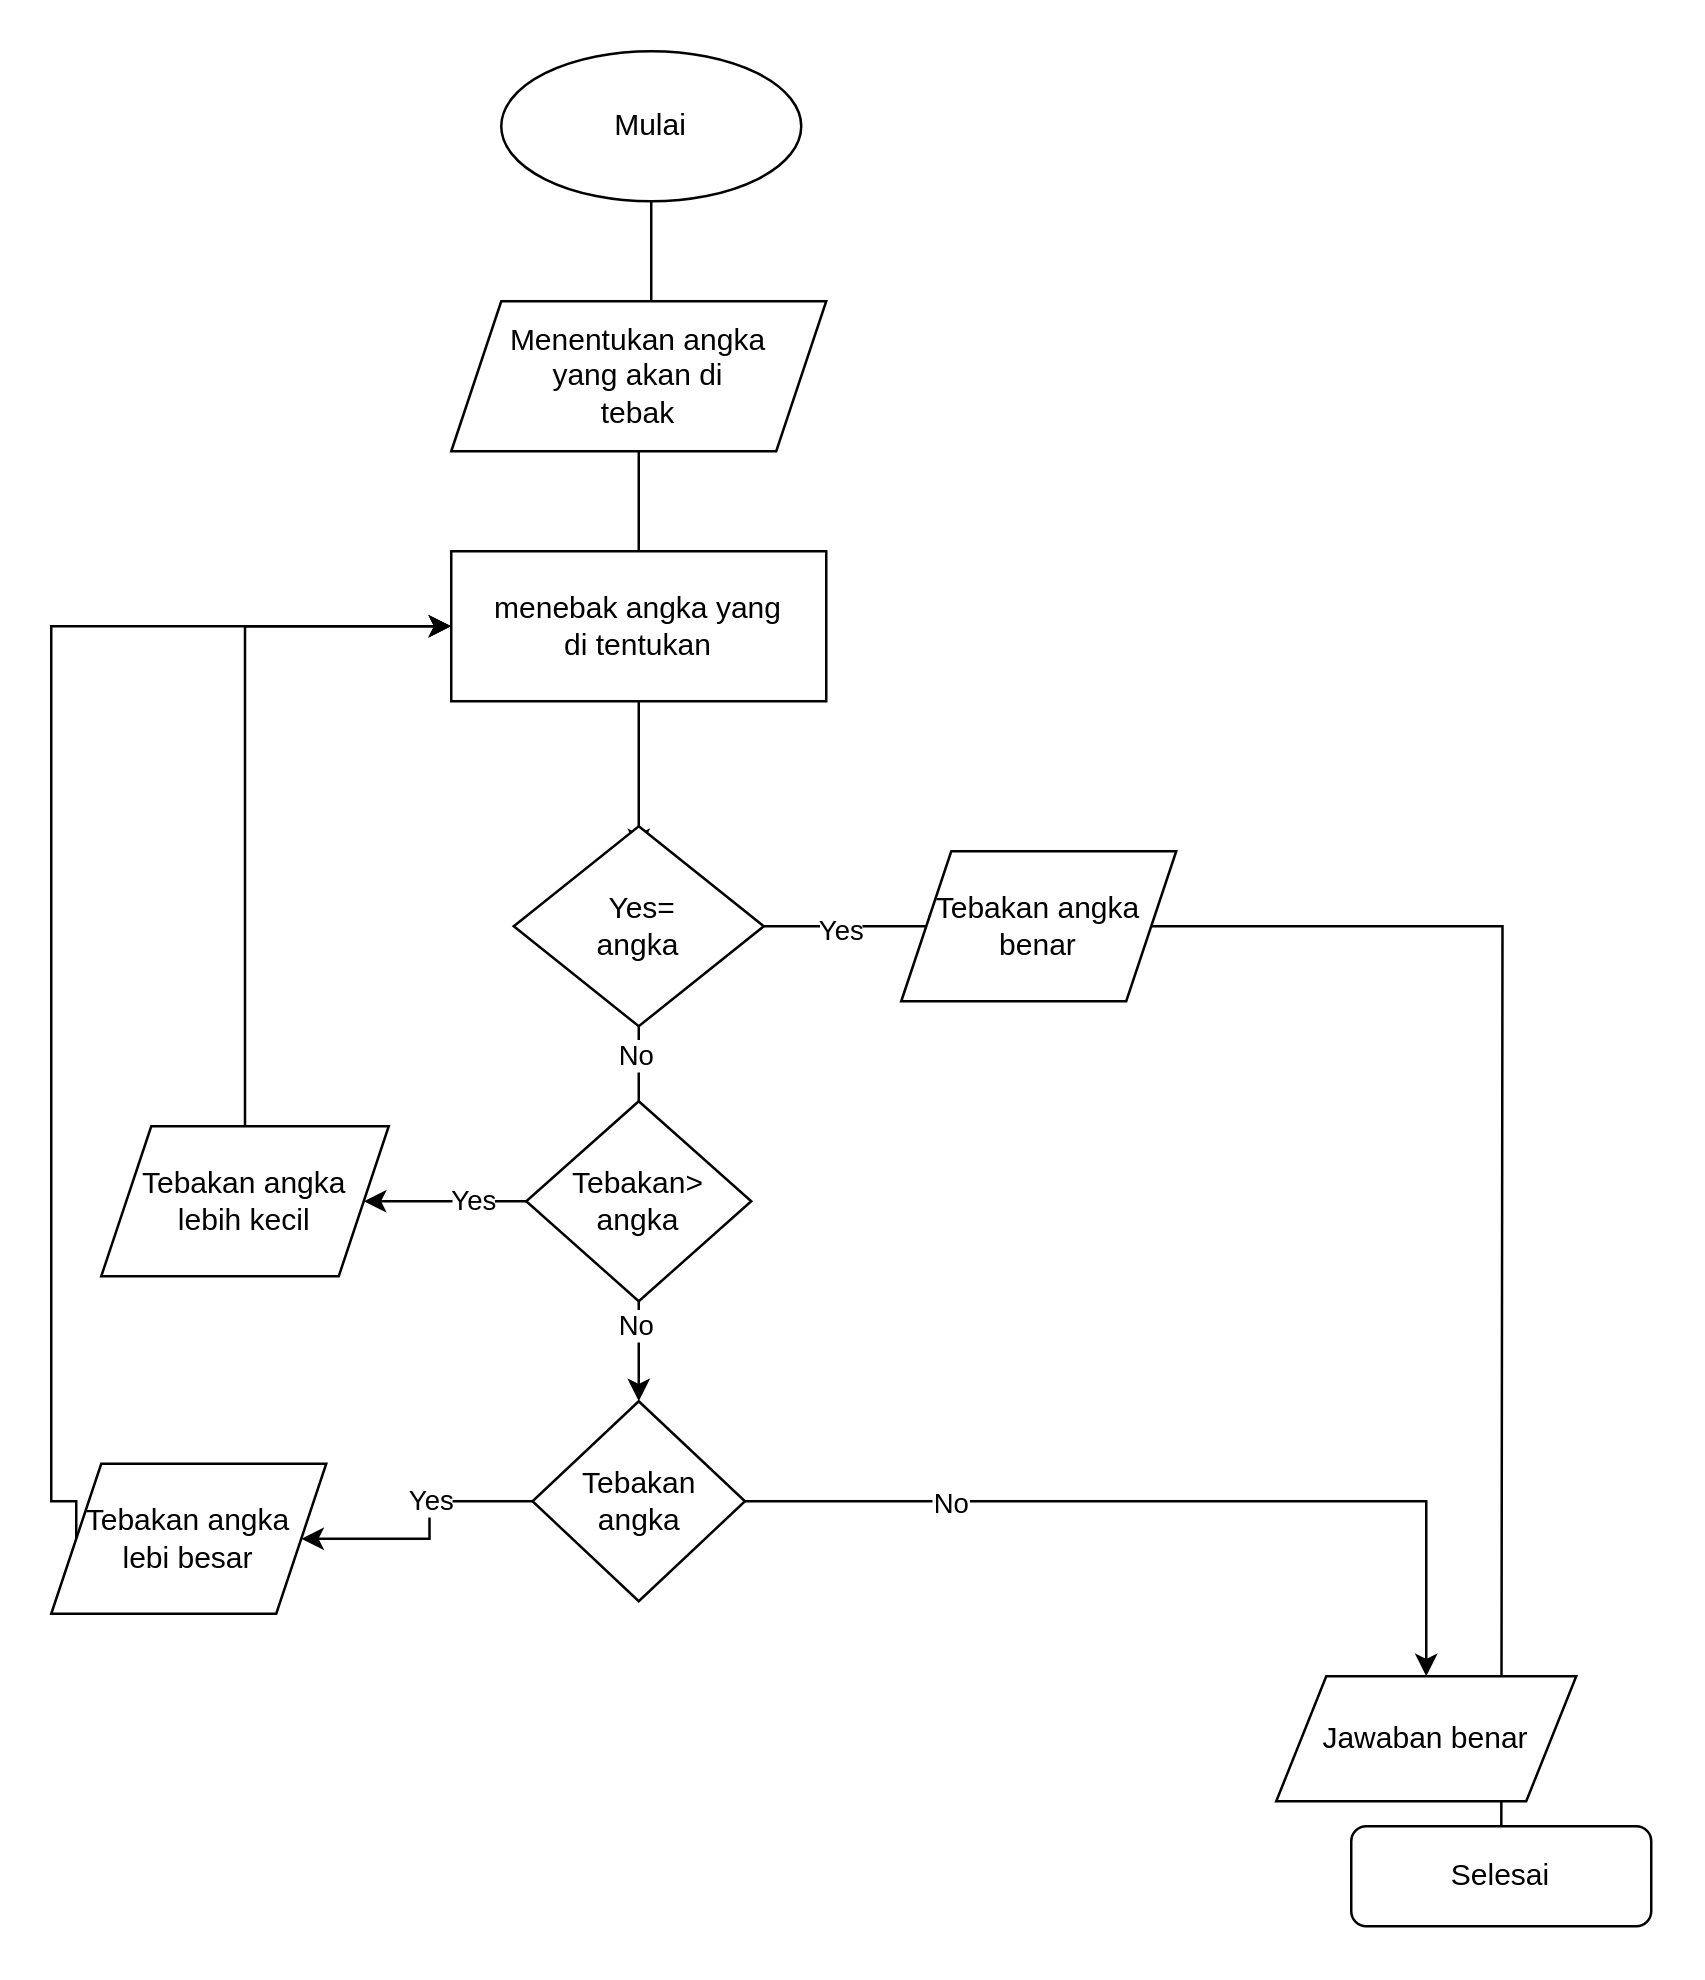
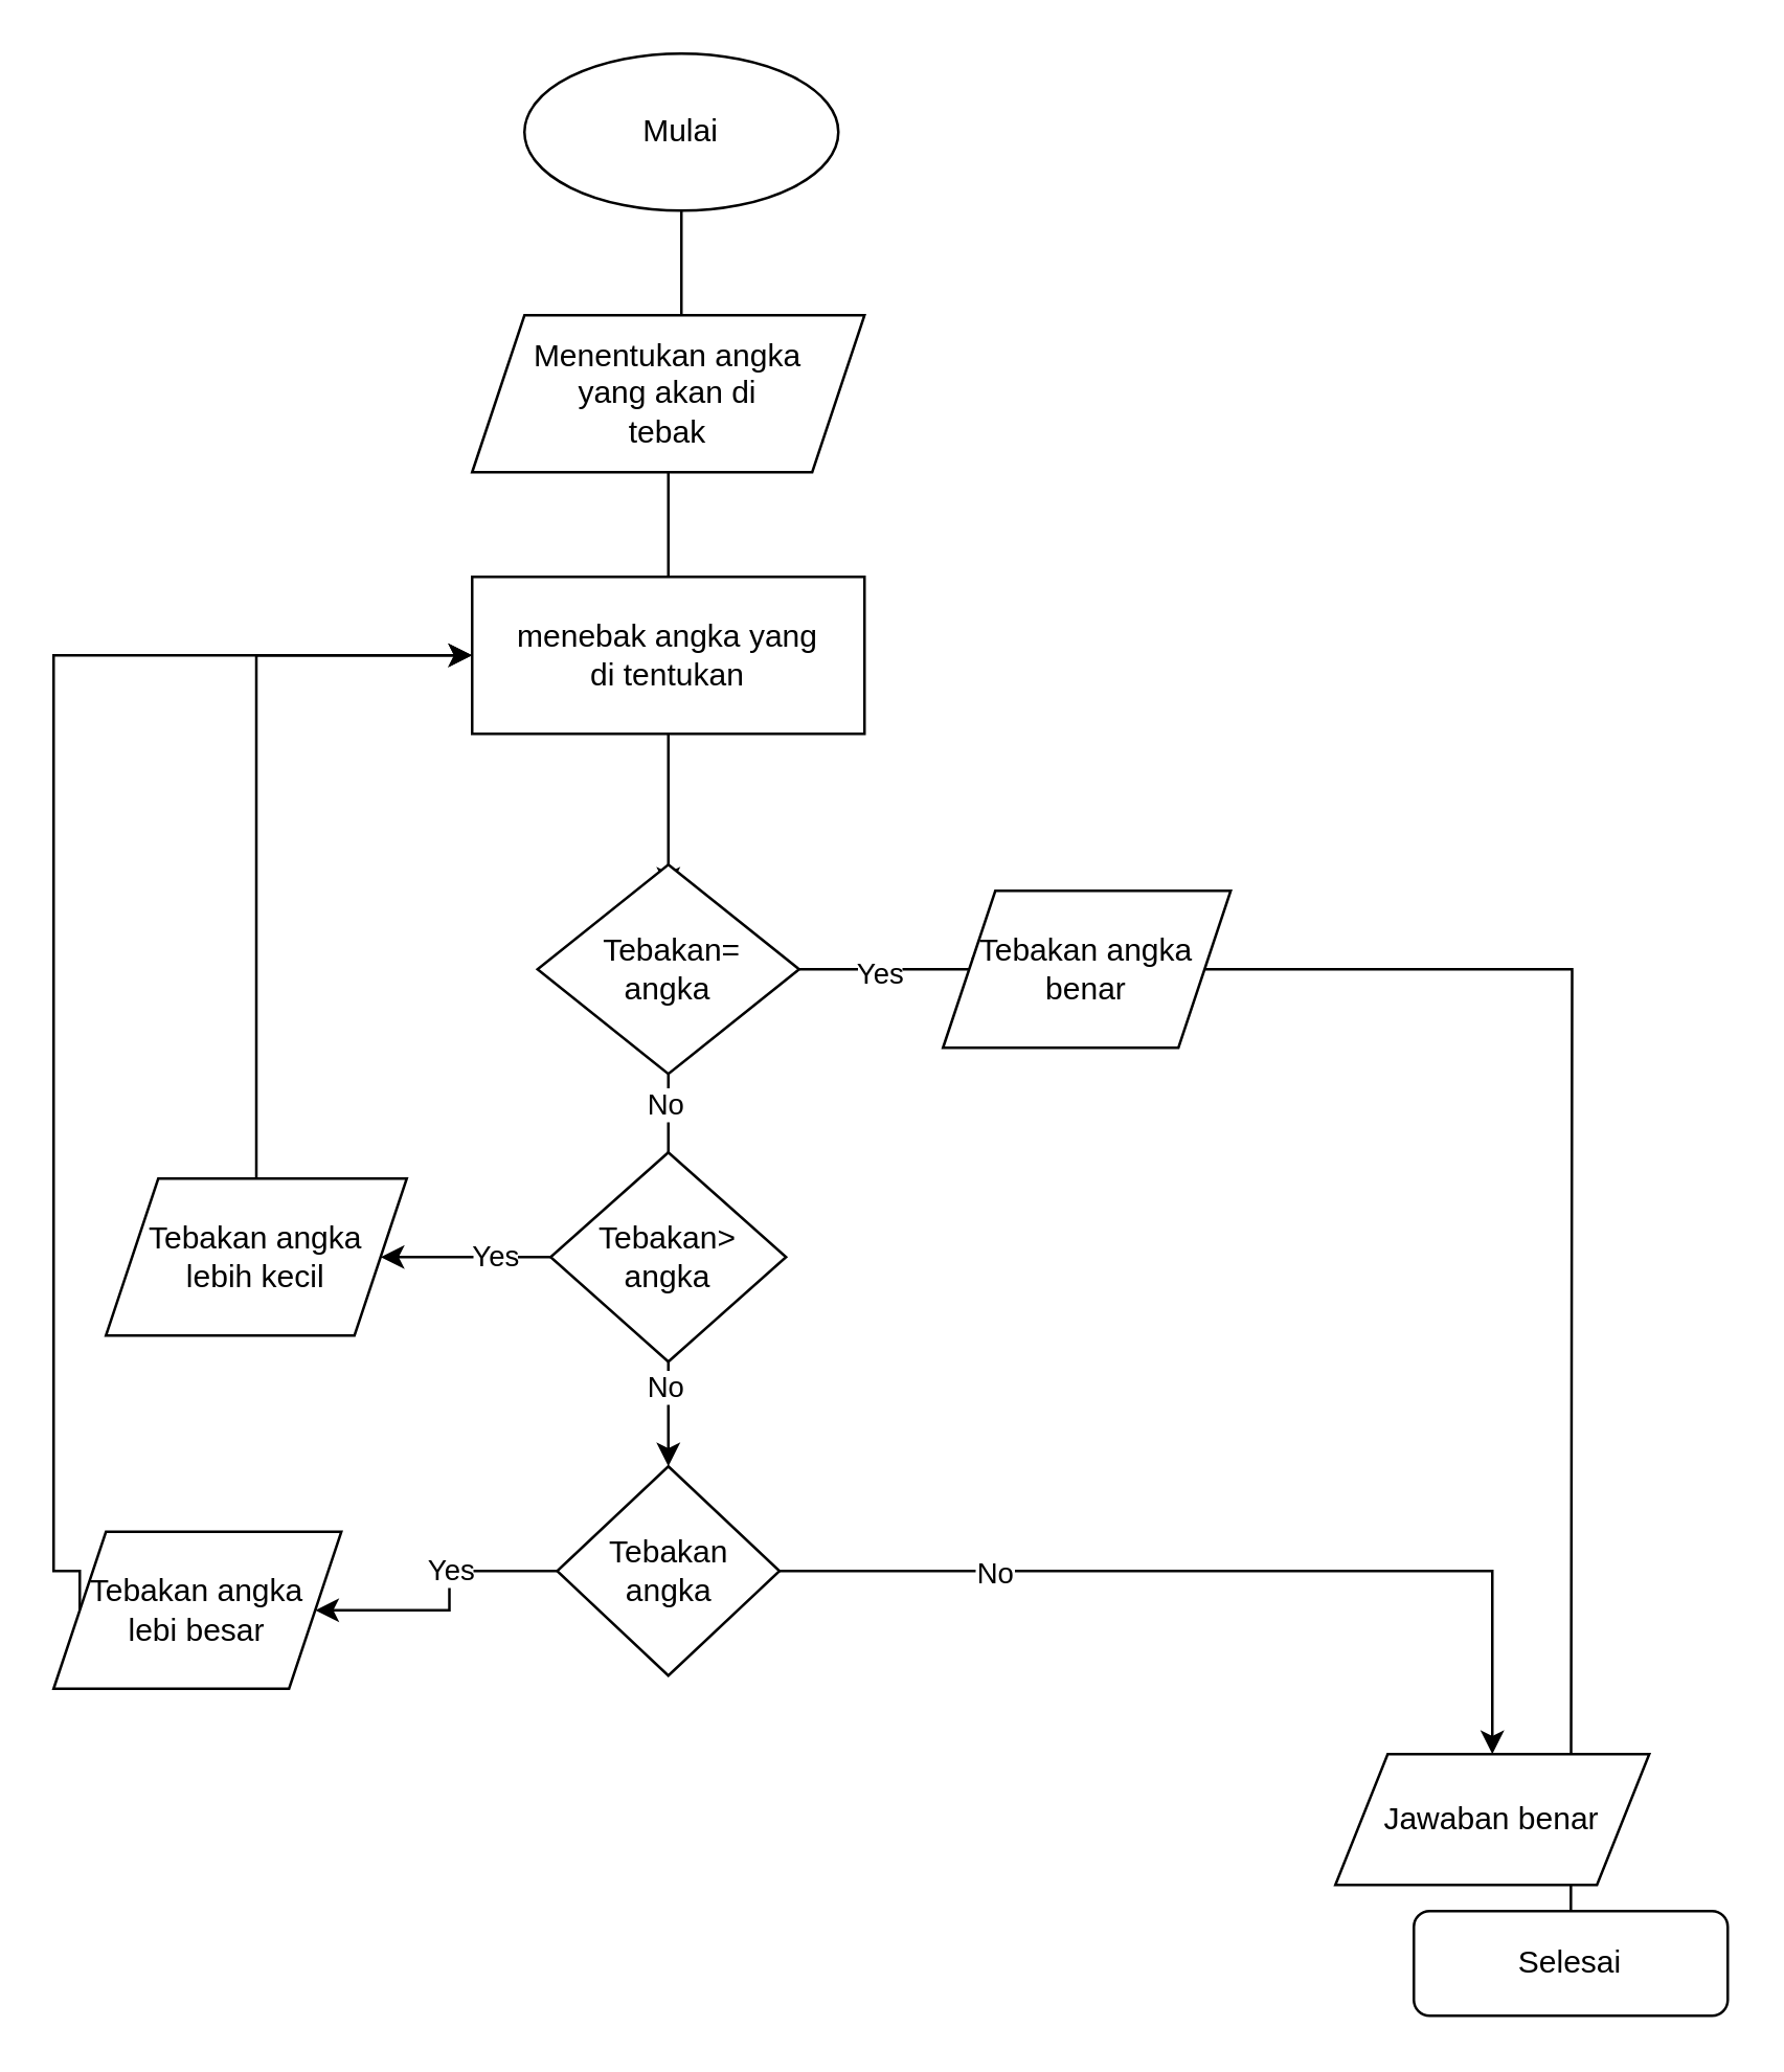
  <mxCell id="0" />
  <mxCell id="1" parent="0" />
  <mxCell id="2" style="edgeStyle=orthogonalEdgeStyle;rounded=0;orthogonalLoop=1;jettySize=auto;html=1;" edge="1" parent="1" source="3"><mxGeometry relative="1" as="geometry"><mxPoint x="260" y="130" as="targetPoint" /></mxGeometry></mxCell>
  <mxCell id="3" value="Mulai" style="ellipse;whiteSpace=wrap;html=1;" vertex="1" parent="1"><mxGeometry x="200" y="20" width="120" height="60" as="geometry" /></mxCell>
  <mxCell id="4" style="edgeStyle=orthogonalEdgeStyle;rounded=0;orthogonalLoop=1;jettySize=auto;html=1;" edge="1" parent="1" source="5"><mxGeometry relative="1" as="geometry"><mxPoint x="255" y="230" as="targetPoint" /></mxGeometry></mxCell>
  <mxCell id="5" value="&lt;div&gt;Menentukan angka&lt;/div&gt;&lt;div&gt;yang akan di&lt;/div&gt;&lt;div&gt;tebak&lt;br&gt;&lt;/div&gt;" style="shape=parallelogram;perimeter=parallelogramPerimeter;whiteSpace=wrap;html=1;fixedSize=1;" vertex="1" parent="1"><mxGeometry x="180" y="120" width="150" height="60" as="geometry" /></mxCell>
  <mxCell id="6" style="edgeStyle=orthogonalEdgeStyle;rounded=0;orthogonalLoop=1;jettySize=auto;html=1;" edge="1" parent="1" source="7"><mxGeometry relative="1" as="geometry"><mxPoint x="255" y="340" as="targetPoint" /></mxGeometry></mxCell>
  <mxCell id="7" value="&lt;div&gt;menebak angka yang&lt;/div&gt;&lt;div&gt;di tentukan&lt;br&gt;&lt;/div&gt;" style="rounded=0;whiteSpace=wrap;html=1;" vertex="1" parent="1"><mxGeometry x="180" y="220" width="150" height="60" as="geometry" /></mxCell>
  <mxCell id="8" style="edgeStyle=orthogonalEdgeStyle;rounded=0;orthogonalLoop=1;jettySize=auto;html=1;exitX=0.5;exitY=1;exitDx=0;exitDy=0;" edge="1" parent="1" source="12"><mxGeometry relative="1" as="geometry"><mxPoint x="255" y="460" as="targetPoint" /></mxGeometry></mxCell>
  <mxCell id="9" value="No" style="edgeLabel;html=1;align=center;verticalAlign=middle;resizable=0;points=[];" vertex="1" connectable="0" parent="8"><mxGeometry x="-0.564" y="-2" relative="1" as="geometry"><mxPoint as="offset" /></mxGeometry></mxCell>
  <mxCell id="10" style="edgeStyle=orthogonalEdgeStyle;rounded=0;orthogonalLoop=1;jettySize=auto;html=1;" edge="1" parent="1" source="12"><mxGeometry relative="1" as="geometry"><mxPoint x="380" y="370" as="targetPoint" /></mxGeometry></mxCell>
  <mxCell id="11" value="Yes" style="edgeLabel;html=1;align=center;verticalAlign=middle;resizable=0;points=[];" vertex="1" connectable="0" parent="10"><mxGeometry x="-0.205" y="-1" relative="1" as="geometry"><mxPoint as="offset" /></mxGeometry></mxCell>
- <mxCell id="12" value="&lt;div&gt;&amp;nbsp;Yes=&lt;/div&gt;&lt;div&gt;angka&lt;br&gt;&lt;/div&gt;" style="rhombus;whiteSpace=wrap;html=1;" vertex="1" parent="1"><mxGeometry x="205" y="330" width="100" height="80" as="geometry" /></mxCell>
+ <mxCell id="12" value="&lt;div&gt;&amp;nbsp;Tebakan=&lt;/div&gt;&lt;div&gt;angka&lt;br&gt;&lt;/div&gt;" style="rhombus;whiteSpace=wrap;html=1;" vertex="1" parent="1"><mxGeometry x="205" y="330" width="100" height="80" as="geometry" /></mxCell>
  <mxCell id="13" style="edgeStyle=orthogonalEdgeStyle;rounded=0;orthogonalLoop=1;jettySize=auto;html=1;exitX=0.5;exitY=1;exitDx=0;exitDy=0;" edge="1" parent="1" source="17"><mxGeometry relative="1" as="geometry"><mxPoint x="255" y="560" as="targetPoint" /></mxGeometry></mxCell>
  <mxCell id="14" value="No" style="edgeLabel;html=1;align=center;verticalAlign=middle;resizable=0;points=[];" vertex="1" connectable="0" parent="13"><mxGeometry x="-0.556" y="-2" relative="1" as="geometry"><mxPoint as="offset" /></mxGeometry></mxCell>
  <mxCell id="15" style="edgeStyle=orthogonalEdgeStyle;rounded=0;orthogonalLoop=1;jettySize=auto;html=1;exitX=0;exitY=0.5;exitDx=0;exitDy=0;entryX=1;entryY=0.5;entryDx=0;entryDy=0;" edge="1" parent="1" source="17" target="26"><mxGeometry relative="1" as="geometry" /></mxCell>
  <mxCell id="16" value="Yes" style="edgeLabel;html=1;align=center;verticalAlign=middle;resizable=0;points=[];" vertex="1" connectable="0" parent="15"><mxGeometry x="-0.323" y="-1" relative="1" as="geometry"><mxPoint as="offset" /></mxGeometry></mxCell>
  <mxCell id="17" value="&lt;div&gt;Tebakan&amp;gt; &lt;br&gt;&lt;/div&gt;&lt;div&gt;angka&lt;br&gt;&lt;/div&gt;" style="rhombus;whiteSpace=wrap;html=1;" vertex="1" parent="1"><mxGeometry x="210" y="440" width="90" height="80" as="geometry" /></mxCell>
  <mxCell id="18" style="edgeStyle=orthogonalEdgeStyle;rounded=0;orthogonalLoop=1;jettySize=auto;html=1;exitX=0;exitY=0.5;exitDx=0;exitDy=0;entryX=1;entryY=0.5;entryDx=0;entryDy=0;" edge="1" parent="1" source="22" target="28"><mxGeometry relative="1" as="geometry" /></mxCell>
  <mxCell id="19" value="Yes" style="edgeLabel;html=1;align=center;verticalAlign=middle;resizable=0;points=[];" vertex="1" connectable="0" parent="18"><mxGeometry x="-0.236" relative="1" as="geometry"><mxPoint as="offset" /></mxGeometry></mxCell>
  <mxCell id="20" style="edgeStyle=orthogonalEdgeStyle;rounded=0;orthogonalLoop=1;jettySize=auto;html=1;exitX=1;exitY=0.5;exitDx=0;exitDy=0;" edge="1" parent="1" source="22" target="29"><mxGeometry relative="1" as="geometry" /></mxCell>
  <mxCell id="21" value="No" style="edgeLabel;html=1;align=center;verticalAlign=middle;resizable=0;points=[];" vertex="1" connectable="0" parent="20"><mxGeometry x="-0.519" relative="1" as="geometry"><mxPoint as="offset" /></mxGeometry></mxCell>
  <mxCell id="22" value="&lt;div&gt;Tebakan &lt;br&gt;&lt;/div&gt;&lt;div&gt;angka&lt;br&gt;&lt;/div&gt;" style="rhombus;whiteSpace=wrap;html=1;" vertex="1" parent="1"><mxGeometry x="212.5" y="560" width="85" height="80" as="geometry" /></mxCell>
  <mxCell id="23" style="edgeStyle=orthogonalEdgeStyle;rounded=0;orthogonalLoop=1;jettySize=auto;html=1;exitX=1;exitY=0.5;exitDx=0;exitDy=0;" edge="1" parent="1" source="24"><mxGeometry relative="1" as="geometry"><mxPoint x="600" y="746" as="targetPoint" /></mxGeometry></mxCell>
  <mxCell id="24" value="&lt;div&gt;Tebakan angka&lt;/div&gt;&lt;div&gt;benar&lt;br&gt;&lt;/div&gt;" style="shape=parallelogram;perimeter=parallelogramPerimeter;whiteSpace=wrap;html=1;fixedSize=1;" vertex="1" parent="1"><mxGeometry x="360" y="340" width="110" height="60" as="geometry" /></mxCell>
  <mxCell id="25" style="edgeStyle=orthogonalEdgeStyle;rounded=0;orthogonalLoop=1;jettySize=auto;html=1;exitX=0.5;exitY=0;exitDx=0;exitDy=0;entryX=0;entryY=0.5;entryDx=0;entryDy=0;" edge="1" parent="1" source="26" target="7"><mxGeometry relative="1" as="geometry" /></mxCell>
  <mxCell id="26" value="&lt;div&gt;Tebakan angka&lt;/div&gt;&lt;div&gt;lebih kecil&lt;br&gt;&lt;/div&gt;" style="shape=parallelogram;perimeter=parallelogramPerimeter;whiteSpace=wrap;html=1;fixedSize=1;" vertex="1" parent="1"><mxGeometry x="40" y="450" width="115" height="60" as="geometry" /></mxCell>
  <mxCell id="27" style="edgeStyle=orthogonalEdgeStyle;rounded=0;orthogonalLoop=1;jettySize=auto;html=1;exitX=0;exitY=0.5;exitDx=0;exitDy=0;entryX=0;entryY=0.5;entryDx=0;entryDy=0;" edge="1" parent="1" source="28" target="7"><mxGeometry relative="1" as="geometry"><Array as="points"><mxPoint x="20" y="600" /><mxPoint x="20" y="250" /></Array></mxGeometry></mxCell>
  <mxCell id="28" value="&lt;div&gt;Tebakan angka &lt;br&gt;&lt;/div&gt;&lt;div&gt;lebi besar&lt;br&gt;&lt;/div&gt;" style="shape=parallelogram;perimeter=parallelogramPerimeter;whiteSpace=wrap;html=1;fixedSize=1;" vertex="1" parent="1"><mxGeometry x="20" y="585" width="110" height="60" as="geometry" /></mxCell>
  <mxCell id="29" value="Jawaban benar" style="shape=parallelogram;perimeter=parallelogramPerimeter;whiteSpace=wrap;html=1;fixedSize=1;" vertex="1" parent="1"><mxGeometry x="510" y="670" width="120" height="50" as="geometry" /></mxCell>
  <mxCell id="30" value="Selesai" style="rounded=1;whiteSpace=wrap;html=1;" vertex="1" parent="1"><mxGeometry x="540" y="730" width="120" height="40" as="geometry" /></mxCell>
